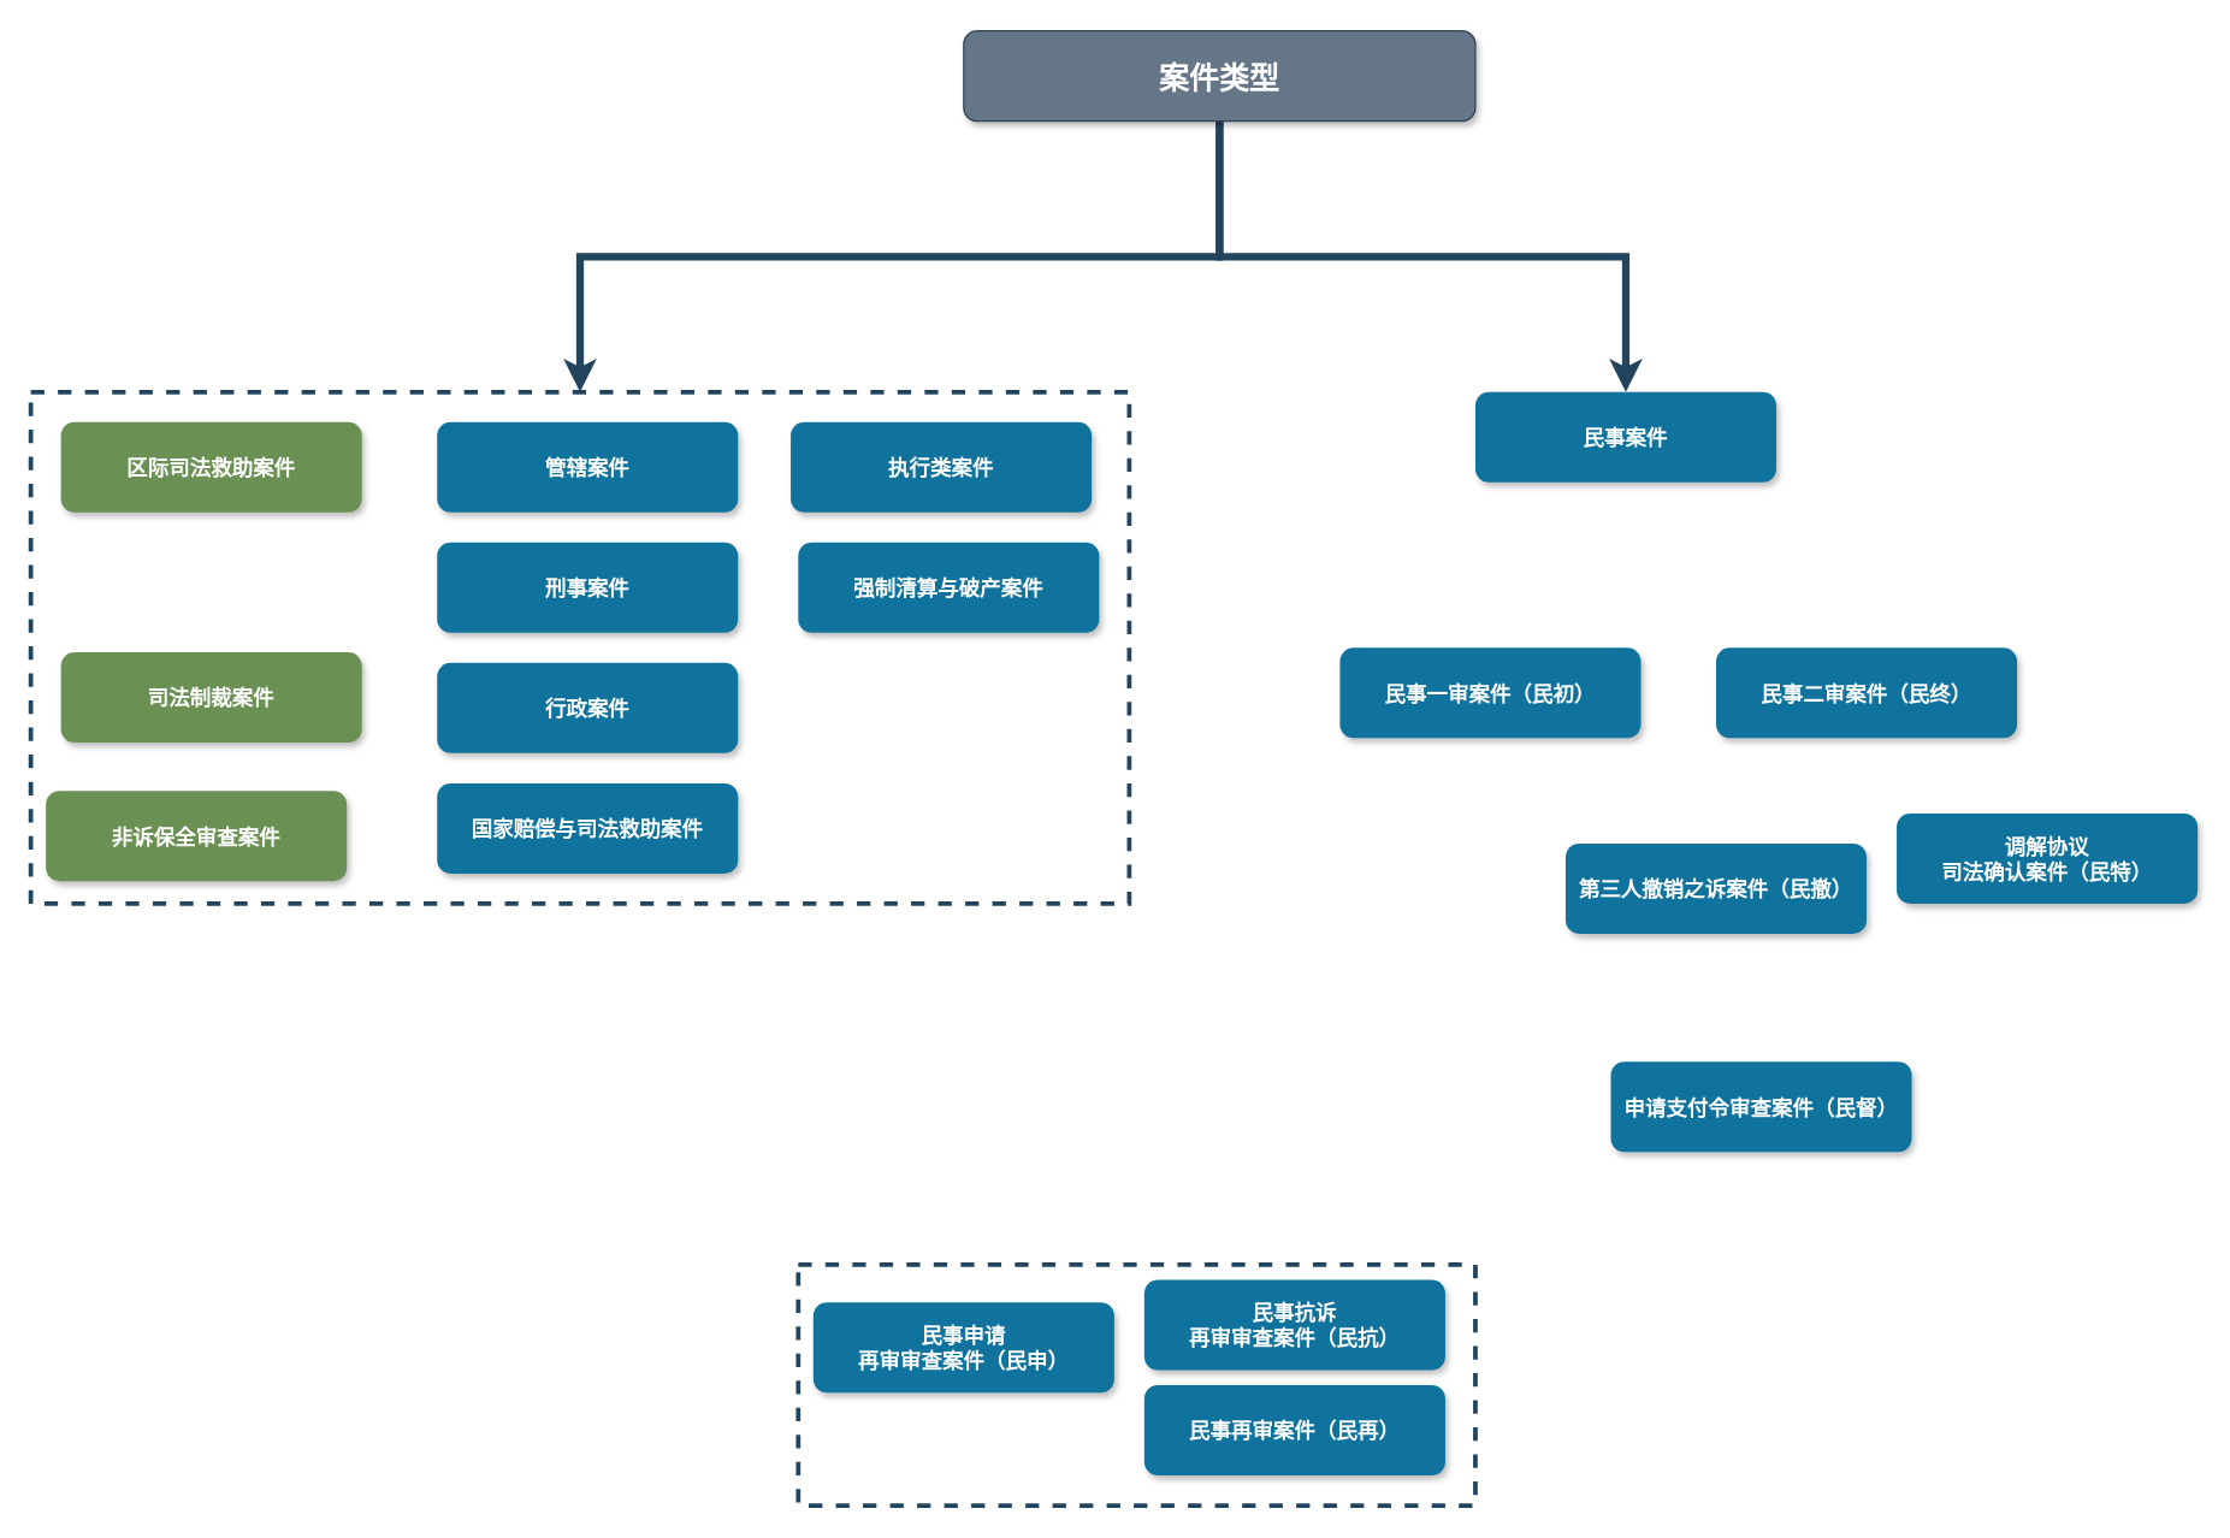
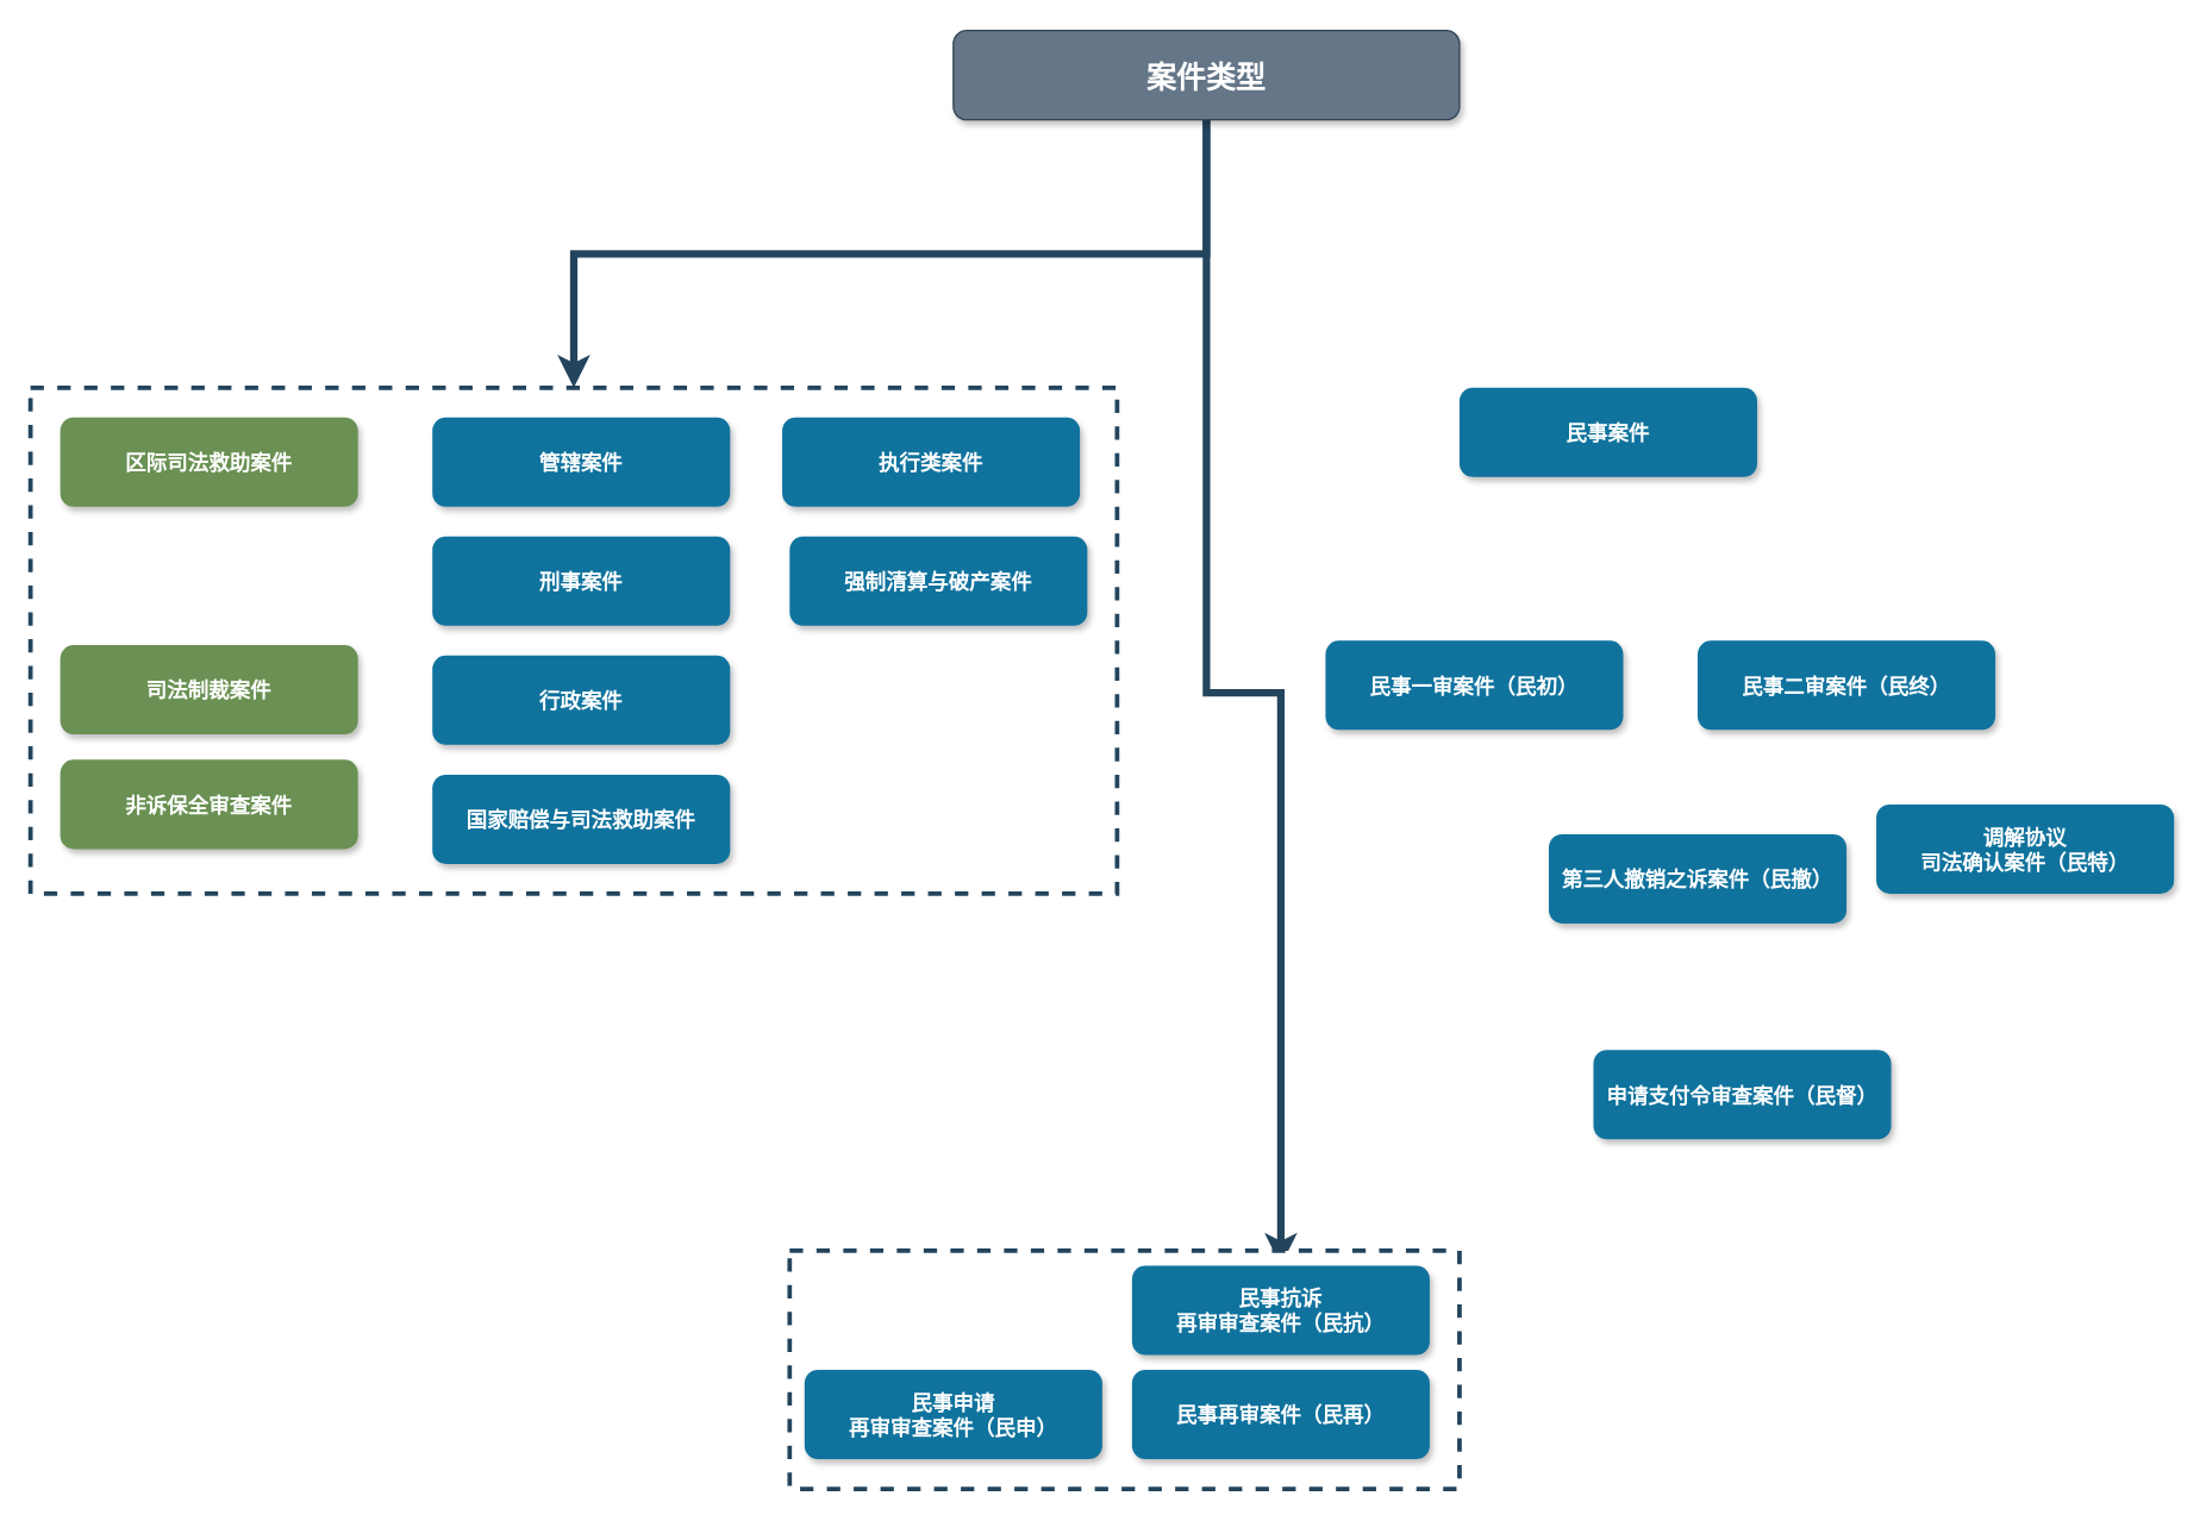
  <mxCell id="0" />
  <mxCell id="1" parent="0" />
- <mxCell id="2" style="edgeStyle=orthogonalEdgeStyle;rounded=0;orthogonalLoop=1;jettySize=auto;html=1;exitX=0.5;exitY=1;exitDx=0;exitDy=0;entryX=0.5;entryY=0;entryDx=0;entryDy=0;fontSize=16;strokeWidth=5;strokeColor=#23445D;" edge="1" parent="1" source="4" target="5"><mxGeometry relative="1" as="geometry" /></mxCell>
+ <mxCell id="2" style="edgeStyle=orthogonalEdgeStyle;rounded=0;orthogonalLoop=1;jettySize=auto;html=1;exitX=0.5;exitY=1;exitDx=0;exitDy=0;fontSize=16;strokeWidth=5;strokeColor=#23445D;" edge="1" parent="1" source="4" target="25"><mxGeometry relative="1" as="geometry" /></mxCell>
  <mxCell id="3" style="edgeStyle=orthogonalEdgeStyle;rounded=0;orthogonalLoop=1;jettySize=auto;html=1;exitX=0.5;exitY=1;exitDx=0;exitDy=0;strokeColor=#23445D;strokeWidth=5;" edge="1" parent="1" source="4" target="8"><mxGeometry relative="1" as="geometry" /></mxCell>
  <mxCell id="4" value="案件类型" style="rounded=1;fillColor=#647687;strokeColor=#314354;shadow=1;fontStyle=1;fontSize=20;fontColor=#ffffff;glass=0;gradientColor=none;" vertex="1" parent="1"><mxGeometry x="640" y="20" width="340" height="60" as="geometry" /></mxCell>
  <mxCell id="5" value="民事案件" style="rounded=1;fillColor=#10739E;strokeColor=none;shadow=1;gradientColor=none;fontStyle=1;fontColor=#FFFFFF;fontSize=14;" vertex="1" parent="1"><mxGeometry x="980" y="260" width="200" height="60" as="geometry" /></mxCell>
  <mxCell id="6" value="民事一审案件（民初）" style="rounded=1;fillColor=#10739E;strokeColor=none;shadow=1;gradientColor=none;fontStyle=1;fontColor=#FFFFFF;fontSize=14;" vertex="1" parent="1"><mxGeometry x="890" y="430" width="200" height="60" as="geometry" /></mxCell>
  <mxCell id="7" value="" style="group" vertex="1" connectable="0" parent="1"><mxGeometry x="20" y="260" width="730" height="340" as="geometry" /></mxCell>
  <mxCell id="8" value="" style="whiteSpace=wrap;html=1;dashed=1;strokeWidth=3;strokeColor=#23445D;" vertex="1" parent="7"><mxGeometry width="730" height="340" as="geometry" /></mxCell>
  <mxCell id="9" value="行政案件" style="rounded=1;fillColor=#10739E;strokeColor=none;shadow=1;gradientColor=none;fontStyle=1;fontColor=#FFFFFF;fontSize=14;" vertex="1" parent="7"><mxGeometry x="270" y="180" width="200" height="60" as="geometry" /></mxCell>
  <mxCell id="10" value="管辖案件" style="rounded=1;fillColor=#10739E;strokeColor=none;shadow=1;gradientColor=none;fontStyle=1;fontColor=#FFFFFF;fontSize=14;" vertex="1" parent="7"><mxGeometry x="270" y="20" width="200" height="60" as="geometry" /></mxCell>
  <mxCell id="11" value="刑事案件" style="rounded=1;fillColor=#10739E;strokeColor=none;shadow=1;gradientColor=none;fontStyle=1;fontColor=#FFFFFF;fontSize=14;" vertex="1" parent="7"><mxGeometry x="270" y="100" width="200" height="60" as="geometry" /></mxCell>
  <mxCell id="12" value="国家赔偿与司法救助案件" style="rounded=1;fillColor=#10739E;strokeColor=none;shadow=1;gradientColor=none;fontStyle=1;fontColor=#FFFFFF;fontSize=14;" vertex="1" parent="7"><mxGeometry x="270" y="260" width="200" height="60" as="geometry" /></mxCell>
  <mxCell id="13" value="区际司法救助案件" style="rounded=1;fillColor=#6A9153;strokeColor=none;shadow=1;gradientColor=none;fontStyle=1;fontColor=#FFFFFF;fontSize=14;" vertex="1" parent="7"><mxGeometry x="20" y="20" width="200" height="60" as="geometry" /></mxCell>
  <mxCell id="14" value="司法制裁案件" style="rounded=1;fillColor=#6A9153;strokeColor=none;shadow=1;gradientColor=none;fontStyle=1;fontColor=#FFFFFF;fontSize=14;" vertex="1" parent="7"><mxGeometry x="20" y="173" width="200" height="60" as="geometry" /></mxCell>
- <mxCell id="15" value="非诉保全审查案件" style="rounded=1;fillColor=#6A9153;strokeColor=none;shadow=1;gradientColor=none;fontStyle=1;fontColor=#FFFFFF;fontSize=14;" vertex="1" parent="7"><mxGeometry x="10" y="265" width="200" height="60" as="geometry" /></mxCell>
+ <mxCell id="15" value="非诉保全审查案件" style="rounded=1;fillColor=#6A9153;strokeColor=none;shadow=1;gradientColor=none;fontStyle=1;fontColor=#FFFFFF;fontSize=14;" vertex="1" parent="7"><mxGeometry x="20" y="250" width="200" height="60" as="geometry" /></mxCell>
  <mxCell id="16" value="执行类案件" style="rounded=1;fillColor=#10739E;strokeColor=none;shadow=1;gradientColor=none;fontStyle=1;fontColor=#FFFFFF;fontSize=14;" vertex="1" parent="7"><mxGeometry x="505" y="20" width="200" height="60" as="geometry" /></mxCell>
  <mxCell id="17" value="强制清算与破产案件" style="rounded=1;fillColor=#10739E;strokeColor=none;shadow=1;gradientColor=none;fontStyle=1;fontColor=#FFFFFF;fontSize=14;" vertex="1" parent="7"><mxGeometry x="510" y="100" width="200" height="60" as="geometry" /></mxCell>
  <mxCell id="18" value="民事二审案件（民终）" style="rounded=1;fillColor=#10739E;strokeColor=none;shadow=1;gradientColor=none;fontStyle=1;fontColor=#FFFFFF;fontSize=14;" vertex="1" parent="1"><mxGeometry x="1140" y="430" width="200" height="60" as="geometry" /></mxCell>
  <mxCell id="19" value="第三人撤销之诉案件（民撤）" style="rounded=1;fillColor=#10739E;strokeColor=none;shadow=1;gradientColor=none;fontStyle=1;fontColor=#FFFFFF;fontSize=14;" vertex="1" parent="1"><mxGeometry x="1040" y="560" width="200" height="60" as="geometry" /></mxCell>
  <mxCell id="20" value="申请支付令审查案件（民督）" style="rounded=1;fillColor=#10739E;strokeColor=none;shadow=1;gradientColor=none;fontStyle=1;fontColor=#FFFFFF;fontSize=14;" vertex="1" parent="1"><mxGeometry x="1070" y="705" width="200" height="60" as="geometry" /></mxCell>
  <mxCell id="21" value="调解协议&#10;司法确认案件（民特）" style="rounded=1;fillColor=#10739E;strokeColor=none;shadow=1;gradientColor=none;fontStyle=1;fontColor=#FFFFFF;fontSize=14;" vertex="1" parent="1"><mxGeometry x="1260" y="540" width="200" height="60" as="geometry" /></mxCell>
  <mxCell id="22" value="" style="group" vertex="1" connectable="0" parent="1"><mxGeometry x="530" y="840" width="450" height="160" as="geometry" /></mxCell>
  <mxCell id="23" value="" style="rounded=0;whiteSpace=wrap;html=1;strokeWidth=3;dashed=1;strokeColor=#23445D;container=0;" vertex="1" parent="22"><mxGeometry width="450" height="160" as="geometry" /></mxCell>
- <mxCell id="24" value="民事申请&#10;再审审查案件（民申）" style="rounded=1;fillColor=#10739E;strokeColor=none;shadow=1;gradientColor=none;fontStyle=1;fontColor=#FFFFFF;fontSize=14;container=0;" vertex="1" parent="22"><mxGeometry x="10" y="25" width="200" height="60" as="geometry" /></mxCell>
+ <mxCell id="24" value="民事申请&#10;再审审查案件（民申）" style="rounded=1;fillColor=#10739E;strokeColor=none;shadow=1;gradientColor=none;fontStyle=1;fontColor=#FFFFFF;fontSize=14;container=0;" vertex="1" parent="22"><mxGeometry x="10" y="80" width="200" height="60" as="geometry" /></mxCell>
  <mxCell id="25" value="民事抗诉&#10;再审审查案件（民抗）" style="rounded=1;fillColor=#10739E;strokeColor=none;shadow=1;gradientColor=none;fontStyle=1;fontColor=#FFFFFF;fontSize=14;container=0;" vertex="1" parent="22"><mxGeometry x="230" y="10" width="200" height="60" as="geometry" /></mxCell>
  <mxCell id="26" value="民事再审案件（民再）" style="rounded=1;fillColor=#10739E;strokeColor=none;shadow=1;gradientColor=none;fontStyle=1;fontColor=#FFFFFF;fontSize=14;container=0;" vertex="1" parent="22"><mxGeometry x="230" y="80" width="200" height="60" as="geometry" /></mxCell>
